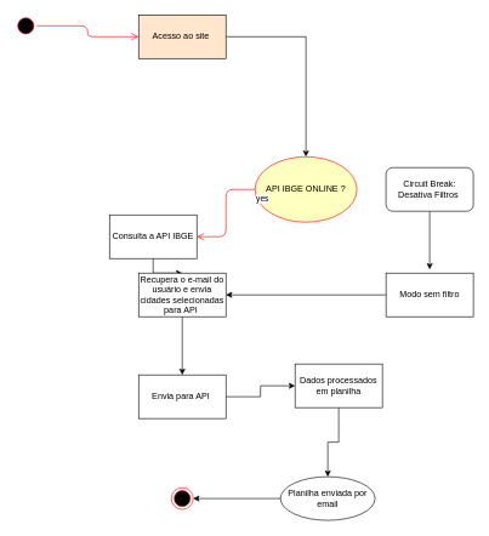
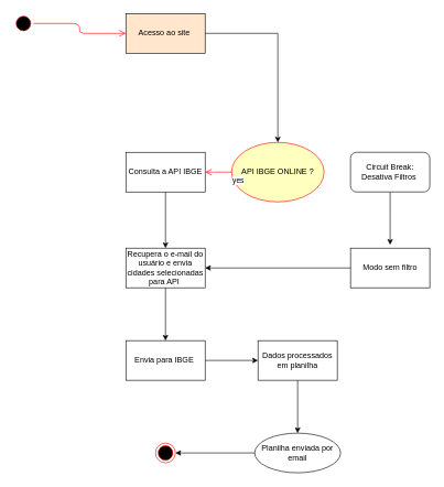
  <mxCell id="0" />
  <mxCell id="1" parent="0" />
  <mxCell id="2" value="" style="edgeStyle=orthogonalEdgeStyle;rounded=0;orthogonalLoop=1;jettySize=auto;html=1;verticalAlign=middle;entryX=0.5;entryY=0;entryDx=0;entryDy=0;" parent="1" source="3" target="12" edge="1"><mxGeometry relative="1" as="geometry"><mxPoint x="430.059" y="220.059" as="targetPoint" /></mxGeometry></mxCell>
  <mxCell id="3" value="Acesso ao site&amp;nbsp;" style="whiteSpace=wrap;html=1;verticalAlign=middle;fillColor=#ffe6cc;" parent="1" vertex="1"><mxGeometry x="190" y="20" width="120" height="60" as="geometry" /></mxCell>
  <mxCell id="4" value="" style="edgeStyle=orthogonalEdgeStyle;rounded=0;orthogonalLoop=1;jettySize=auto;html=1;verticalAlign=middle;" parent="1" source="5" target="9" edge="1"><mxGeometry relative="1" as="geometry" /></mxCell>
- <mxCell id="5" value="Consulta a API IBGE" style="whiteSpace=wrap;html=1;verticalAlign=middle;" parent="1" vertex="1"><mxGeometry x="150" y="295" width="120" height="60" as="geometry" /></mxCell>
+ <mxCell id="5" value="Consulta a API IBGE" style="whiteSpace=wrap;html=1;verticalAlign=middle;" parent="1" vertex="1"><mxGeometry x="190" y="230" width="120" height="60" as="geometry" /></mxCell>
  <mxCell id="6" value="" style="edgeStyle=orthogonalEdgeStyle;rounded=0;orthogonalLoop=1;jettySize=auto;html=1;verticalAlign=middle;" parent="1" source="7" edge="1"><mxGeometry relative="1" as="geometry"><mxPoint x="590" y="370" as="targetPoint" /></mxGeometry></mxCell>
  <mxCell id="7" value="Circuit Break: Desativa Filtros&amp;nbsp;" style="whiteSpace=wrap;html=1;verticalAlign=middle;rounded=1;" parent="1" vertex="1"><mxGeometry x="530" y="230" width="120" height="60" as="geometry" /></mxCell>
  <mxCell id="8" value="" style="edgeStyle=orthogonalEdgeStyle;rounded=0;orthogonalLoop=1;jettySize=auto;html=1;" parent="1" source="9" target="11" edge="1"><mxGeometry relative="1" as="geometry" /></mxCell>
  <mxCell id="9" value="Recupera o e-mail do usuário e envia cidades selecionadas para API&amp;nbsp;" style="whiteSpace=wrap;html=1;verticalAlign=middle;" parent="1" vertex="1"><mxGeometry x="190" y="375" width="120" height="60" as="geometry" /></mxCell>
  <mxCell id="10" value="" style="edgeStyle=orthogonalEdgeStyle;rounded=0;orthogonalLoop=1;jettySize=auto;html=1;" edge="1" parent="1" source="11" target="18"><mxGeometry relative="1" as="geometry" /></mxCell>
- <mxCell id="11" value="Envia para API&amp;nbsp;" style="whiteSpace=wrap;html=1;" parent="1" vertex="1"><mxGeometry x="190" y="515" width="120" height="60" as="geometry" /></mxCell>
+ <mxCell id="11" value="Envia para IBGE&amp;nbsp;" style="whiteSpace=wrap;html=1;" parent="1" vertex="1"><mxGeometry x="190" y="515" width="120" height="60" as="geometry" /></mxCell>
  <mxCell id="12" value="API IBGE ONLINE ?" style="ellipse;whiteSpace=wrap;html=1;fillColor=#ffffc0;strokeColor=#ff0000;" parent="1" vertex="1"><mxGeometry x="350" y="215" width="140" height="90" as="geometry" /></mxCell>
  <mxCell id="13" value="yes" style="edgeStyle=orthogonalEdgeStyle;html=1;align=left;verticalAlign=top;endArrow=open;endSize=8;strokeColor=#ff0000;entryX=1;entryY=0.5;entryDx=0;entryDy=0;" parent="1" source="12" target="5" edge="1"><mxGeometry x="-1" relative="1" as="geometry"><mxPoint x="425" y="340" as="targetPoint" /></mxGeometry></mxCell>
  <mxCell id="14" value="" style="ellipse;html=1;shape=endState;fillColor=#000000;strokeColor=#ff0000;" parent="1" vertex="1"><mxGeometry x="235" y="670" width="30" height="30" as="geometry" /></mxCell>
  <mxCell id="15" value="" style="ellipse;html=1;shape=startState;fillColor=#000000;strokeColor=#ff0000;" parent="1" vertex="1"><mxGeometry x="20" y="20" width="30" height="30" as="geometry" /></mxCell>
  <mxCell id="16" value="" style="edgeStyle=orthogonalEdgeStyle;html=1;verticalAlign=bottom;endArrow=open;endSize=8;strokeColor=#ff0000;entryX=0;entryY=0.5;entryDx=0;entryDy=0;" parent="1" source="15" target="3" edge="1"><mxGeometry relative="1" as="geometry"><mxPoint x="35" y="110" as="targetPoint" /></mxGeometry></mxCell>
  <mxCell id="17" value="" style="edgeStyle=orthogonalEdgeStyle;rounded=0;orthogonalLoop=1;jettySize=auto;html=1;" edge="1" parent="1" source="18" target="20"><mxGeometry relative="1" as="geometry" /></mxCell>
- <mxCell id="18" value="Dados processados em planilha" style="whiteSpace=wrap;html=1;" vertex="1" parent="1"><mxGeometry x="405" y="500" width="120" height="60" as="geometry" /></mxCell>
+ <mxCell id="18" value="Dados processados em planilha" style="whiteSpace=wrap;html=1;" vertex="1" parent="1"><mxGeometry x="390" y="515" width="120" height="60" as="geometry" /></mxCell>
  <mxCell id="19" style="edgeStyle=orthogonalEdgeStyle;rounded=0;orthogonalLoop=1;jettySize=auto;html=1;entryX=1;entryY=0.5;entryDx=0;entryDy=0;" edge="1" parent="1" source="20" target="14"><mxGeometry relative="1" as="geometry" /></mxCell>
  <mxCell id="20" value="Planilha enviada por email" style="ellipse;whiteSpace=wrap;html=1;" vertex="1" parent="1"><mxGeometry x="385" y="655" width="130" height="60" as="geometry" /></mxCell>
  <mxCell id="21" style="edgeStyle=orthogonalEdgeStyle;rounded=0;orthogonalLoop=1;jettySize=auto;html=1;entryX=1;entryY=0.5;entryDx=0;entryDy=0;" edge="1" parent="1" source="22" target="9"><mxGeometry relative="1" as="geometry" /></mxCell>
  <mxCell id="22" value="Modo sem filtro" style="rounded=0;whiteSpace=wrap;html=1;" vertex="1" parent="1"><mxGeometry x="530" y="375" width="120" height="60" as="geometry" /></mxCell>
